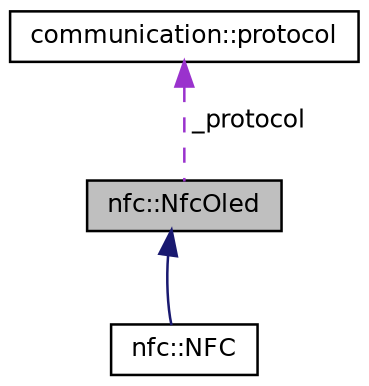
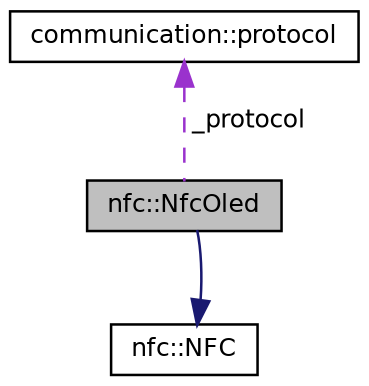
  digraph {
    node [color=black fillcolor=white fontname=Helvetica fontsize=10 shape=record style=filled]
    edge [dir=back fontname=Helvetica fontsize=10 labelfontname=Helvetica labelfontsize=10]
    n1 [fillcolor=grey75 fontcolor=black height=0.2 label="nfc::NfcOled" width=0.4]
    n2 [height=0.2 label="nfc::NFC" width=0.4]
    n3 [height=0.2 label="communication::protocol" width=0.4]
-   n1 -> n2 [color=midnightblue style=solid]
+   n2 -> n1 [color=midnightblue style=solid]
    n3 -> n1 [color=darkorchid3 label=" _protocol" style=dashed]
  }
